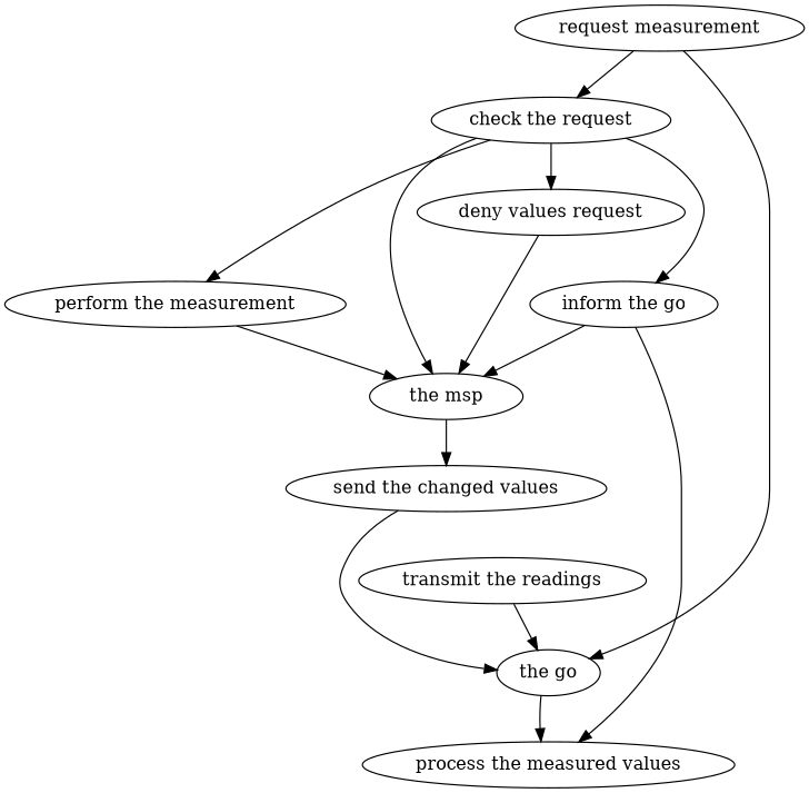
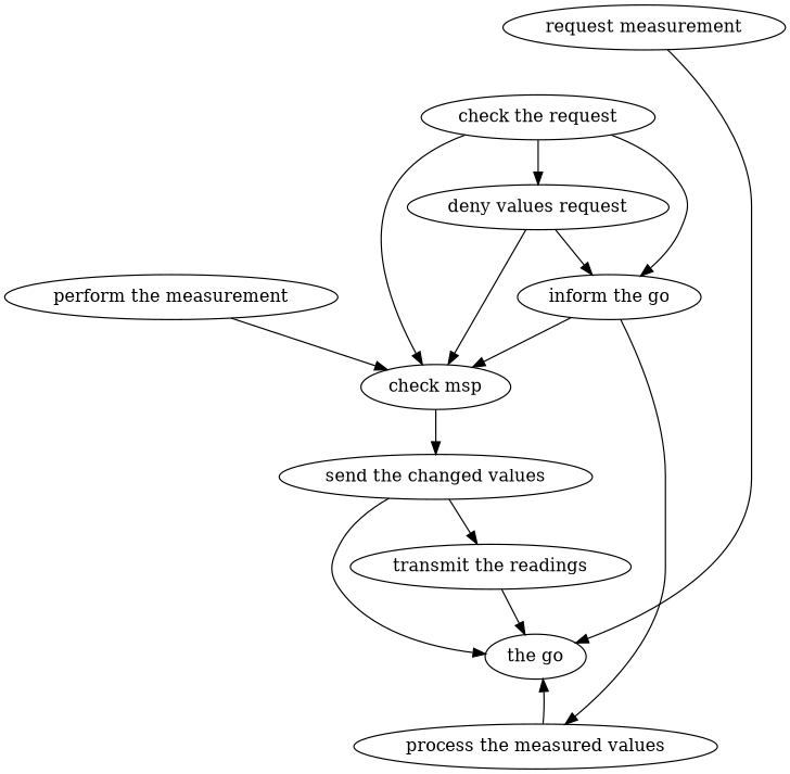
  strict digraph {
    edge [attrs="{'type': 'flow', 'label': 'flow'}"]
    n1 [attrs="{'type': 'Activity', 'label': 'request measurements'}" label="request measurement"]
    "check the request" [attrs="{'type': 'Activity', 'label': 'check the request'}"]
    "the go" [attrs="{'type': 'Actor', 'label': 'the go'}"]
    n4 [attrs="{'type': 'Activity', 'label': 'deny the request'}" label="deny values request"]
    "perform the measurement" [attrs="{'type': 'Activity', 'label': 'perform the measurement'}"]
-   "the msp" [attrs="{'type': 'Actor', 'label': 'the msp'}"]
+   "the msp" [attrs="{'type': 'Actor', 'label': 'the msp'}" label="check msp"]
    "inform the go" [attrs="{'type': 'Activity', 'label': 'inform the go'}"]
    "send the changed values" [attrs="{'type': 'Activity', 'label': 'send the changed values'}"]
    "process the measured values" [attrs="{'type': 'Activity', 'label': 'process the measured values'}"]
    "transmit the readings" [attrs="{'type': 'Activity', 'label': 'transmit the readings'}"]
-   n1 -> "check the request"
    n1 -> "the go" [attrs="{'type': 'actor performer', 'label': 'actor performer'}"]
    "check the request" -> n4
-   "check the request" -> "perform the measurement"
    "check the request" -> "the msp" [attrs="{'type': 'actor performer', 'label': 'actor performer'}"]
    "check the request" -> "inform the go"
    n4 -> "the msp" [attrs="{'type': 'actor performer', 'label': 'actor performer'}"]
+   n4 -> "inform the go"
    "perform the measurement" -> "the msp" [attrs="{'type': 'actor performer', 'label': 'actor performer'}"]
    "the msp" -> "send the changed values"
    "inform the go" -> "the msp" [attrs="{'type': 'actor performer', 'label': 'actor performer'}"]
    "inform the go" -> "process the measured values"
    "send the changed values" -> "the go" [attrs="{'type': 'actor performer', 'label': 'actor performer'}"]
-   "the go" -> "process the measured values" [attrs="{'type': 'actor performer', 'label': 'actor performer'}"]
+   "send the changed values" -> "transmit the readings"
+   "process the measured values" -> "the go" [attrs="{'type': 'actor performer', 'label': 'actor performer'}"]
    "transmit the readings" -> "the go" [attrs="{'type': 'actor performer', 'label': 'actor performer'}"]
  }
